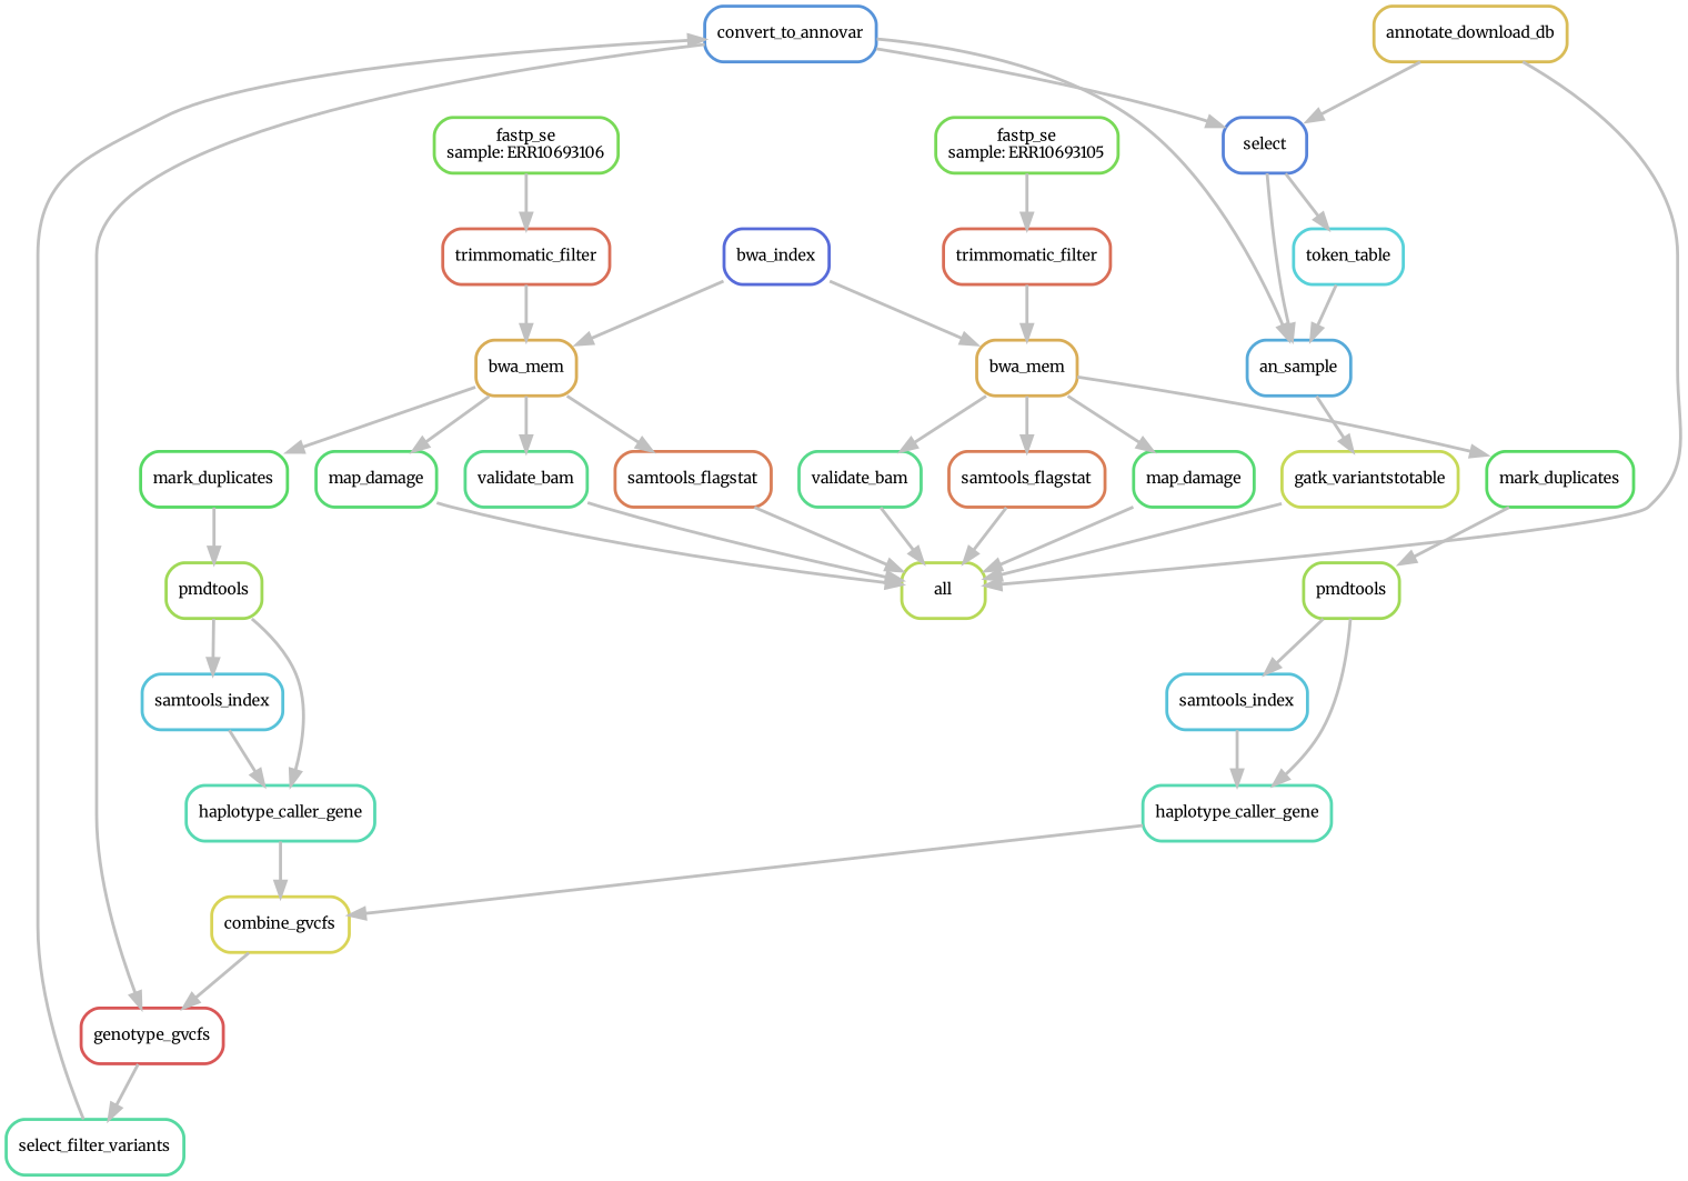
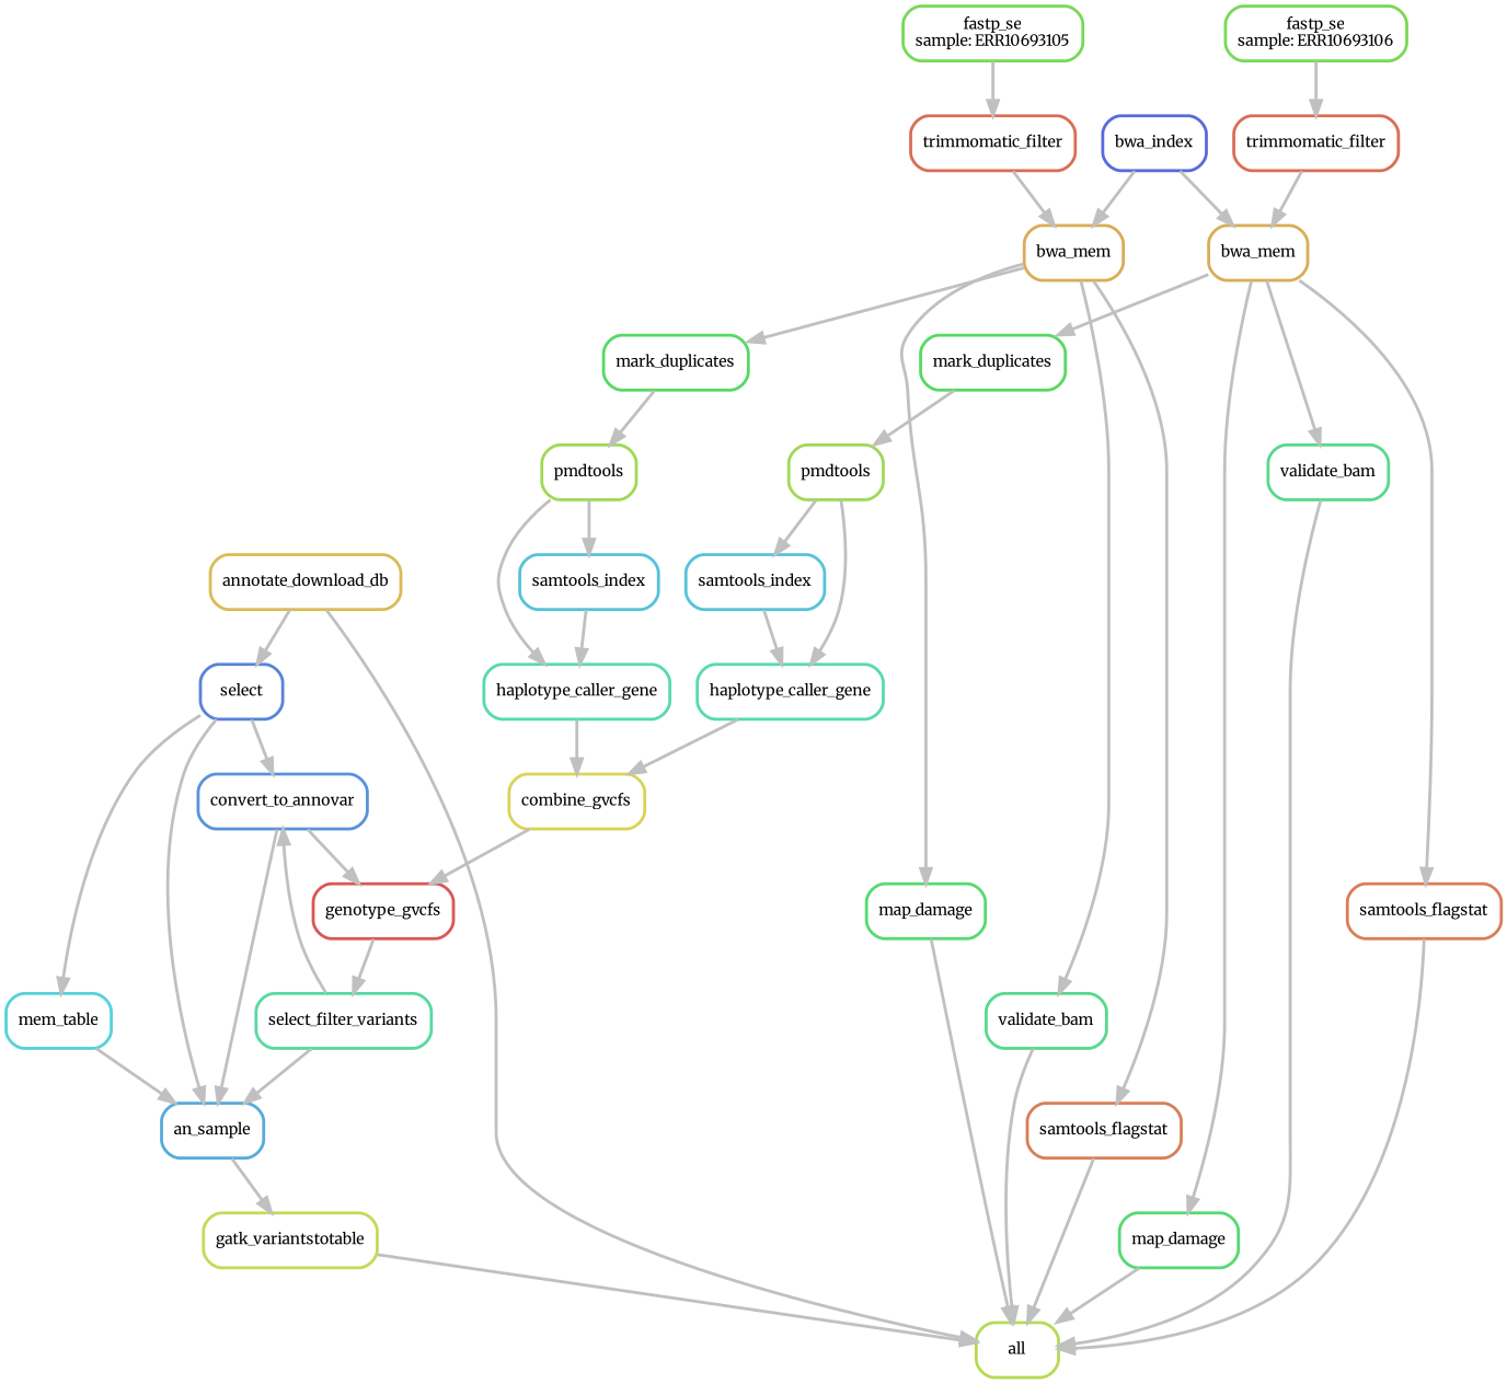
  digraph {
    bgcolor=white
    fontname=Merriweather
    node [color="0.45 0.6 0.85" fontname=Merriweather fontsize=10 penwidth=2 shape=box style=rounded]
    edge [color=grey fontname=Merriweather penwidth=2]
    n1 [color="0.21 0.6 0.85" label=all]
    n2 [color="0.19 0.6 0.85" label=gatk_variantstotable]
    n3 [color="0.56 0.6 0.85" label=an_sample]
    n4 [color="0.59 0.6 0.85" label=convert_to_annovar]
    n5 [color="0.61 0.6 0.85" label=select]
    n6 [color="0.00 0.6 0.85" label=genotype_gvcfs]
-   n7 [color="0.51 0.6 0.85" label=token_table]
+   n7 [color="0.51 0.6 0.85" label=mem_table]
    n8 [color="0.13 0.6 0.85" label=annotate_download_db]
    n9 [color="0.43 0.6 0.85" label=select_filter_variants]
    n10 [color="0.16 0.6 0.85" label=combine_gvcfs]
    n11 [label=haplotype_caller_gene]
    n12 [color="0.24 0.6 0.85" label=pmdtools]
    n13 [color="0.53 0.6 0.85" label=samtools_index]
    n14 [color="0.35 0.6 0.85" label=mark_duplicates]
    n15 [color="0.11 0.6 0.85" label=bwa_mem]
    n16 [color="0.37 0.6 0.85" label=map_damage]
    n17 [color="0.40 0.6 0.85" label=validate_bam]
    n18 [color="0.05 0.6 0.85" label=samtools_flagstat]
    n19 [color="0.03 0.6 0.85" label=trimmomatic_filter]
    n20 [color="0.29 0.6 0.85" label="fastp_se\nsample: ERR10693105"]
    n21 [color="0.64 0.6 0.85" label=bwa_index]
    n22 [color="0.11 0.6 0.85" label=bwa_mem]
    n23 [color="0.35 0.6 0.85" label=mark_duplicates]
    n24 [color="0.37 0.6 0.85" label=map_damage]
    n25 [color="0.40 0.6 0.85" label=validate_bam]
    n26 [color="0.05 0.6 0.85" label=samtools_flagstat]
    n27 [label=haplotype_caller_gene]
    n28 [color="0.24 0.6 0.85" label=pmdtools]
    n29 [color="0.53 0.6 0.85" label=samtools_index]
    n30 [color="0.03 0.6 0.85" label=trimmomatic_filter]
    n31 [color="0.29 0.6 0.85" label="fastp_se\nsample: ERR10693106"]
    n2 -> n1
    n3 -> n2
    n4 -> n3
-   n4 -> n5
+   n5 -> n4
    n4 -> n6
    n5 -> n3
    n5 -> n7
    n6 -> n9
    n7 -> n3
    n8 -> n1
    n8 -> n5
+   n9 -> n3
    n9 -> n4
    n10 -> n6
    n11 -> n10
    n12 -> n11
    n12 -> n13
    n13 -> n11
    n14 -> n12
    n15 -> n14
    n15 -> n16
    n15 -> n17
    n15 -> n18
    n16 -> n1
    n17 -> n1
    n18 -> n1
    n19 -> n15
    n20 -> n19
    n21 -> n15
    n21 -> n22
    n22 -> n23
    n22 -> n24
    n22 -> n25
    n22 -> n26
    n23 -> n28
    n24 -> n1
    n25 -> n1
    n26 -> n1
    n27 -> n10
    n28 -> n27
    n28 -> n29
    n29 -> n27
    n30 -> n22
    n31 -> n30
  }
